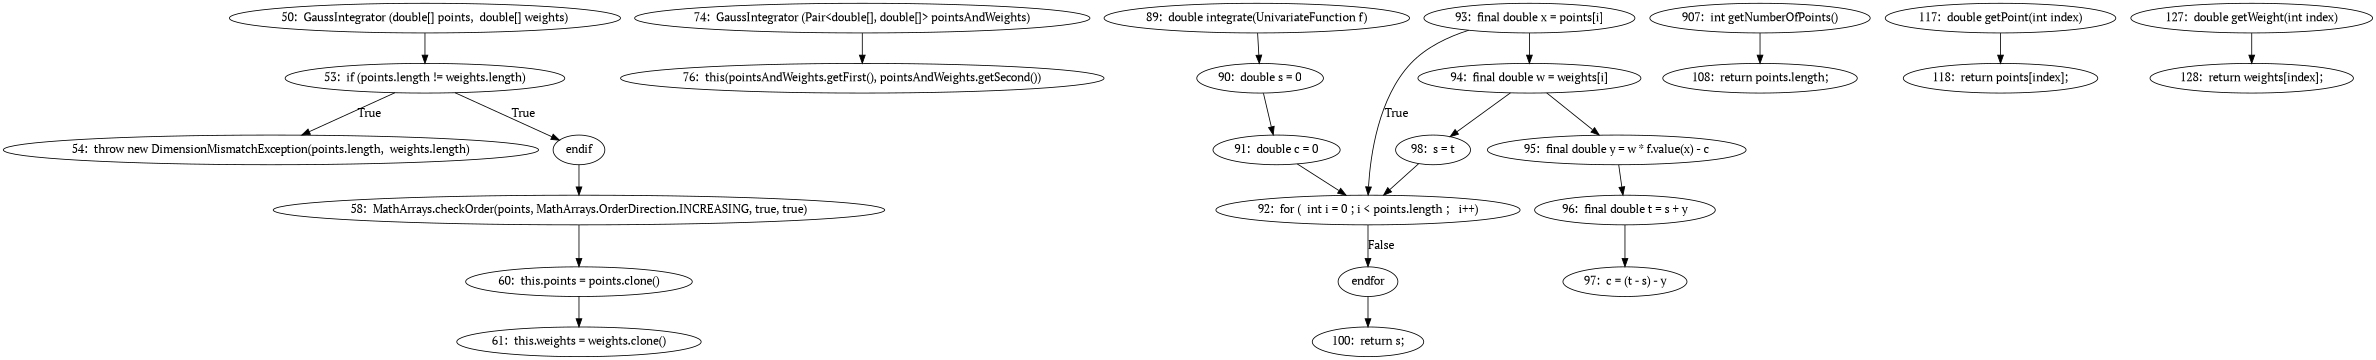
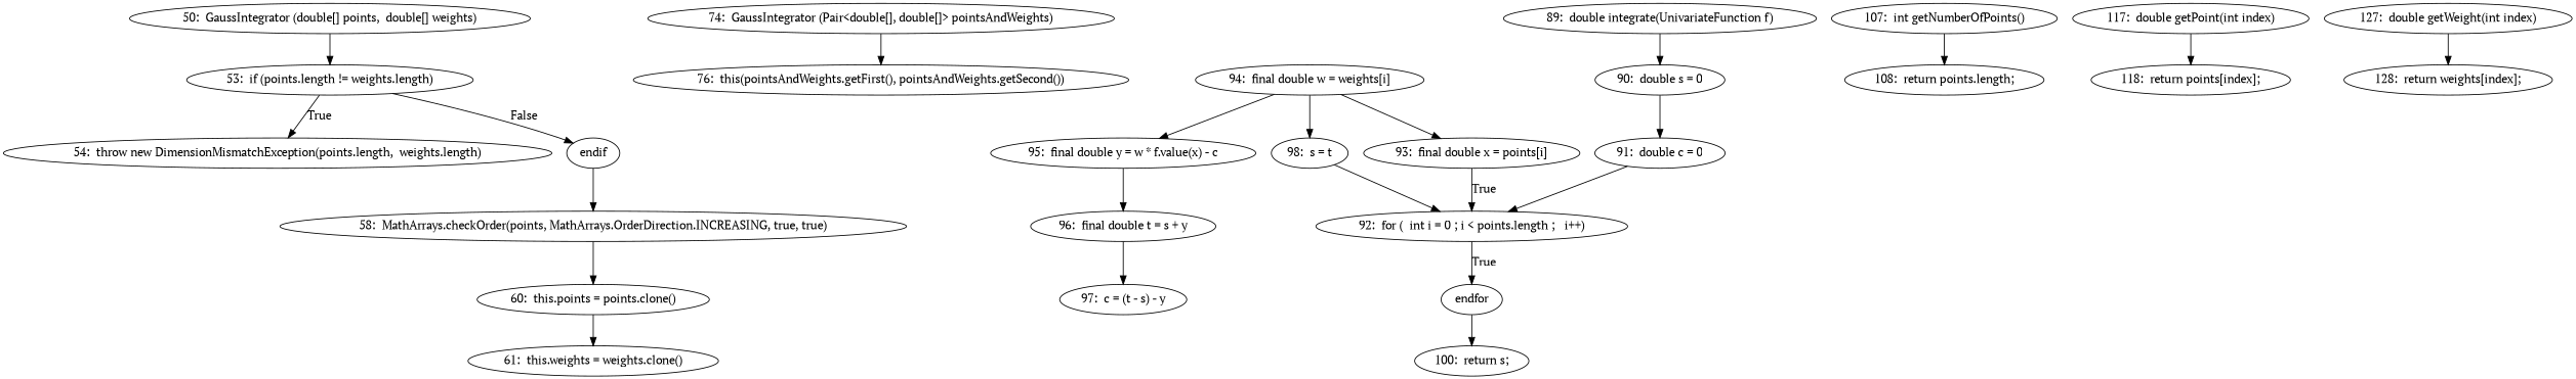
  digraph {
    fontname="PT Serif"
    node [fontname="PT Serif"]
    edge [fontname="PT Serif"]
    n1 [label="50:  GaussIntegrator (double[] points,  double[] weights)"]
    n2 [label="53:  if (points.length != weights.length)"]
    n3 [label="54:  throw new DimensionMismatchException(points.length,  weights.length)"]
    n4 [label=endif]
    n5 [label="58:  MathArrays.checkOrder(points, MathArrays.OrderDirection.INCREASING, true, true)"]
    n6 [label="60:  this.points = points.clone()"]
    n7 [label="61:  this.weights = weights.clone()"]
    n8 [label="74:  GaussIntegrator (Pair<double[], double[]> pointsAndWeights)"]
    n9 [label="76:  this(pointsAndWeights.getFirst(), pointsAndWeights.getSecond())"]
    n10 [label="89:  double integrate(UnivariateFunction f)"]
    n11 [label="90:  double s = 0"]
    n12 [label="91:  double c = 0"]
    n13 [label="92:  for (  int i = 0 ; i < points.length ;   i++)"]
    n14 [label=endfor]
    n15 [label="100:  return s;"]
    n16 [label="93:  final double x = points[i]"]
    n17 [label="94:  final double w = weights[i]"]
    n18 [label="95:  final double y = w * f.value(x) - c"]
    n19 [label="98:  s = t"]
    n20 [label="96:  final double t = s + y"]
    n21 [label="97:  c = (t - s) - y"]
-   n22 [label="907:  int getNumberOfPoints()"]
+   n22 [label="107:  int getNumberOfPoints()"]
    n23 [label="108:  return points.length;"]
    n24 [label="117:  double getPoint(int index)"]
    n25 [label="118:  return points[index];"]
    n26 [label="127:  double getWeight(int index)"]
    n27 [label="128:  return weights[index];"]
    n1 -> n2
    n2 -> n3 [label=True]
-   n2 -> n4 [label=True]
+   n2 -> n4 [label=False]
    n4 -> n5
    n5 -> n6
    n6 -> n7
    n8 -> n9
    n10 -> n11
    n11 -> n12
    n12 -> n13
-   n13 -> n14 [label=False]
+   n13 -> n14 [label=True]
    n14 -> n15
    n16 -> n13 [label=True]
-   n16 -> n17
+   n17 -> n16
    n17 -> n18
    n17 -> n19
    n18 -> n20
    n19 -> n13
    n20 -> n21
    n22 -> n23
    n24 -> n25
    n26 -> n27
  }
